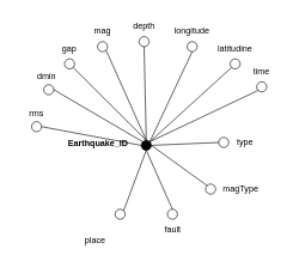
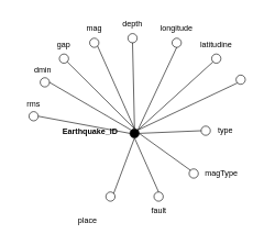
  <mxCell id="0" />
  <mxCell id="1" parent="0" />
  <mxCell id="2" value="" style="ellipse;whiteSpace=wrap;html=1;aspect=fixed;fillColor=#000000;" parent="1" vertex="1"><mxGeometry x="196" y="195" width="14" height="14" as="geometry" /></mxCell>
  <mxCell id="3" value="&lt;b&gt;Earthquake_ID&lt;/b&gt;" style="text;html=1;align=center;verticalAlign=middle;whiteSpace=wrap;rounded=0;" parent="1" vertex="1"><mxGeometry x="106" y="185" width="60" height="30" as="geometry" /></mxCell>
- <mxCell id="4" value="time" style="text;html=1;align=center;verticalAlign=middle;whiteSpace=wrap;rounded=0;" parent="1" vertex="1"><mxGeometry x="334" y="83.5" width="60" height="30" as="geometry" /></mxCell>
  <mxCell id="5" value="" style="ellipse;whiteSpace=wrap;html=1;aspect=fixed;fillColor=#FFFFFF;" parent="1" vertex="1"><mxGeometry x="357" y="113.5" width="14" height="14" as="geometry" /></mxCell>
  <mxCell id="6" value="latitudine" style="text;html=1;align=center;verticalAlign=middle;whiteSpace=wrap;rounded=0;" parent="1" vertex="1"><mxGeometry x="297" y="51.5" width="60" height="30" as="geometry" /></mxCell>
  <mxCell id="7" value="" style="ellipse;whiteSpace=wrap;html=1;aspect=fixed;fillColor=#FFFFFF;" parent="1" vertex="1"><mxGeometry x="320" y="81.5" width="14" height="14" as="geometry" /></mxCell>
  <mxCell id="8" value="longitude" style="text;html=1;align=center;verticalAlign=middle;whiteSpace=wrap;rounded=0;" parent="1" vertex="1"><mxGeometry x="237" y="27.5" width="60" height="30" as="geometry" /></mxCell>
  <mxCell id="9" value="" style="ellipse;whiteSpace=wrap;html=1;aspect=fixed;fillColor=#FFFFFF;" parent="1" vertex="1"><mxGeometry x="260" y="57.5" width="14" height="14" as="geometry" /></mxCell>
  <mxCell id="10" value="depth" style="text;html=1;align=center;verticalAlign=middle;whiteSpace=wrap;rounded=0;" parent="1" vertex="1"><mxGeometry x="170" y="20.5" width="60" height="30" as="geometry" /></mxCell>
  <mxCell id="11" value="" style="ellipse;whiteSpace=wrap;html=1;aspect=fixed;fillColor=#FFFFFF;" parent="1" vertex="1"><mxGeometry x="193" y="50.5" width="14" height="14" as="geometry" /></mxCell>
  <mxCell id="12" value="mag" style="text;html=1;align=center;verticalAlign=middle;whiteSpace=wrap;rounded=0;" parent="1" vertex="1"><mxGeometry x="112" y="27.5" width="60" height="30" as="geometry" /></mxCell>
  <mxCell id="13" value="" style="ellipse;whiteSpace=wrap;html=1;aspect=fixed;fillColor=#FFFFFF;" parent="1" vertex="1"><mxGeometry x="135" y="57.5" width="14" height="14" as="geometry" /></mxCell>
  <mxCell id="14" value="gap" style="text;html=1;align=center;verticalAlign=middle;whiteSpace=wrap;rounded=0;" parent="1" vertex="1"><mxGeometry x="66" y="51.5" width="60" height="30" as="geometry" /></mxCell>
  <mxCell id="15" value="" style="ellipse;whiteSpace=wrap;html=1;aspect=fixed;fillColor=#FFFFFF;" parent="1" vertex="1"><mxGeometry x="89" y="81.5" width="14" height="14" as="geometry" /></mxCell>
  <mxCell id="16" value="dmin" style="text;html=1;align=center;verticalAlign=middle;whiteSpace=wrap;rounded=0;" parent="1" vertex="1"><mxGeometry x="34" y="90.5" width="60" height="30" as="geometry" /></mxCell>
  <mxCell id="17" value="rms" style="text;html=1;align=center;verticalAlign=middle;whiteSpace=wrap;rounded=0;" parent="1" vertex="1"><mxGeometry x="20" y="142.5" width="60" height="30" as="geometry" /></mxCell>
  <mxCell id="18" value="" style="endArrow=none;html=1;rounded=0;entryX=0;entryY=1;entryDx=0;entryDy=0;exitX=1;exitY=0;exitDx=0;exitDy=0;" parent="1" source="2" target="7" edge="1"><mxGeometry width="50" height="50" relative="1" as="geometry"><mxPoint x="210" y="109" as="sourcePoint" /><mxPoint x="260" y="59" as="targetPoint" /></mxGeometry></mxCell>
  <mxCell id="19" value="" style="endArrow=none;html=1;rounded=0;entryX=0.5;entryY=1;entryDx=0;entryDy=0;exitX=1;exitY=0;exitDx=0;exitDy=0;" parent="1" source="2" target="9" edge="1"><mxGeometry width="50" height="50" relative="1" as="geometry"><mxPoint x="210" y="109" as="sourcePoint" /><mxPoint x="260" y="59" as="targetPoint" /></mxGeometry></mxCell>
  <mxCell id="20" value="" style="endArrow=none;html=1;rounded=0;entryX=0.5;entryY=1;entryDx=0;entryDy=0;exitX=0.5;exitY=0;exitDx=0;exitDy=0;" parent="1" source="2" target="11" edge="1"><mxGeometry width="50" height="50" relative="1" as="geometry"><mxPoint x="210" y="109" as="sourcePoint" /><mxPoint x="260" y="59" as="targetPoint" /></mxGeometry></mxCell>
  <mxCell id="21" value="" style="endArrow=none;html=1;rounded=0;entryX=1;entryY=1;entryDx=0;entryDy=0;exitX=0.5;exitY=0;exitDx=0;exitDy=0;" parent="1" source="2" target="13" edge="1"><mxGeometry width="50" height="50" relative="1" as="geometry"><mxPoint x="210" y="109" as="sourcePoint" /><mxPoint x="260" y="59" as="targetPoint" /></mxGeometry></mxCell>
  <mxCell id="22" value="" style="endArrow=none;html=1;rounded=0;entryX=1;entryY=1;entryDx=0;entryDy=0;exitX=0.5;exitY=0;exitDx=0;exitDy=0;" parent="1" source="2" target="15" edge="1"><mxGeometry width="50" height="50" relative="1" as="geometry"><mxPoint x="210" y="109" as="sourcePoint" /><mxPoint x="260" y="59" as="targetPoint" /></mxGeometry></mxCell>
  <mxCell id="23" value="magType" style="text;html=1;align=center;verticalAlign=middle;whiteSpace=wrap;rounded=0;" parent="1" vertex="1"><mxGeometry x="304.75" y="248" width="60" height="30" as="geometry" /></mxCell>
  <mxCell id="24" value="" style="ellipse;whiteSpace=wrap;html=1;aspect=fixed;fillColor=#FFFFFF;" parent="1" vertex="1"><mxGeometry x="285.75" y="256" width="14" height="14" as="geometry" /></mxCell>
  <mxCell id="25" value="type" style="text;html=1;align=center;verticalAlign=middle;whiteSpace=wrap;rounded=0;" parent="1" vertex="1"><mxGeometry x="311" y="183" width="60" height="30" as="geometry" /></mxCell>
  <mxCell id="26" value="" style="ellipse;whiteSpace=wrap;html=1;aspect=fixed;fillColor=#FFFFFF;" parent="1" vertex="1"><mxGeometry x="304" y="191" width="14" height="14" as="geometry" /></mxCell>
  <mxCell id="27" value="place" style="text;html=1;align=center;verticalAlign=middle;whiteSpace=wrap;rounded=0;" parent="1" vertex="1"><mxGeometry x="101.5" y="320" width="60" height="30" as="geometry" /></mxCell>
  <mxCell id="28" value="" style="ellipse;whiteSpace=wrap;html=1;aspect=fixed;fillColor=#FFFFFF;" parent="1" vertex="1"><mxGeometry x="159.5" y="291" width="14" height="14" as="geometry" /></mxCell>
  <mxCell id="29" value="fault" style="text;html=1;align=center;verticalAlign=middle;whiteSpace=wrap;rounded=0;" parent="1" vertex="1"><mxGeometry x="209.5" y="305" width="60" height="30" as="geometry" /></mxCell>
  <mxCell id="30" value="" style="ellipse;whiteSpace=wrap;html=1;aspect=fixed;fillColor=#FFFFFF;" parent="1" vertex="1"><mxGeometry x="232.5" y="291" width="14" height="14" as="geometry" /></mxCell>
  <mxCell id="31" value="" style="ellipse;whiteSpace=wrap;html=1;aspect=fixed;fillColor=#FFFFFF;" parent="1" vertex="1"><mxGeometry x="43" y="169" width="14" height="14" as="geometry" /></mxCell>
  <mxCell id="32" value="" style="ellipse;whiteSpace=wrap;html=1;aspect=fixed;fillColor=#FFFFFF;" parent="1" vertex="1"><mxGeometry x="60" y="117.5" width="14" height="14" as="geometry" /></mxCell>
  <mxCell id="33" value="" style="endArrow=none;html=1;rounded=0;entryX=0;entryY=0.5;entryDx=0;entryDy=0;exitX=1;exitY=0.5;exitDx=0;exitDy=0;" edge="1" parent="1" source="2" target="26"><mxGeometry width="50" height="50" relative="1" as="geometry"><mxPoint x="143" y="168" as="sourcePoint" /><mxPoint x="193" y="118" as="targetPoint" /></mxGeometry></mxCell>
  <mxCell id="34" value="" style="endArrow=none;html=1;rounded=0;entryX=0.5;entryY=1;entryDx=0;entryDy=0;exitX=0.5;exitY=0;exitDx=0;exitDy=0;" edge="1" parent="1" source="30" target="2"><mxGeometry width="50" height="50" relative="1" as="geometry"><mxPoint x="143" y="168" as="sourcePoint" /><mxPoint x="193" y="118" as="targetPoint" /></mxGeometry></mxCell>
  <mxCell id="35" value="" style="endArrow=none;html=1;rounded=0;entryX=0.5;entryY=1;entryDx=0;entryDy=0;exitX=1;exitY=0;exitDx=0;exitDy=0;" edge="1" parent="1" source="28" target="2"><mxGeometry width="50" height="50" relative="1" as="geometry"><mxPoint x="143" y="168" as="sourcePoint" /><mxPoint x="193" y="118" as="targetPoint" /></mxGeometry></mxCell>
  <mxCell id="36" value="" style="endArrow=none;html=1;rounded=0;entryX=0;entryY=1;entryDx=0;entryDy=0;exitX=1;exitY=0;exitDx=0;exitDy=0;" edge="1" parent="1" source="2" target="5"><mxGeometry width="50" height="50" relative="1" as="geometry"><mxPoint x="143" y="168" as="sourcePoint" /><mxPoint x="193" y="118" as="targetPoint" /></mxGeometry></mxCell>
  <mxCell id="37" value="" style="endArrow=none;html=1;rounded=0;entryX=1;entryY=0.5;entryDx=0;entryDy=0;exitX=0;exitY=0.5;exitDx=0;exitDy=0;" edge="1" parent="1" source="2" target="31"><mxGeometry width="50" height="50" relative="1" as="geometry"><mxPoint x="143" y="168" as="sourcePoint" /><mxPoint x="193" y="118" as="targetPoint" /></mxGeometry></mxCell>
  <mxCell id="38" value="" style="endArrow=none;html=1;rounded=0;entryX=1;entryY=0.5;entryDx=0;entryDy=0;exitX=0;exitY=0;exitDx=0;exitDy=0;" edge="1" parent="1" source="2" target="32"><mxGeometry width="50" height="50" relative="1" as="geometry"><mxPoint x="143" y="168" as="sourcePoint" /><mxPoint x="193" y="118" as="targetPoint" /></mxGeometry></mxCell>
  <mxCell id="39" value="" style="endArrow=none;html=1;rounded=0;entryX=0;entryY=0;entryDx=0;entryDy=0;exitX=1;exitY=0.5;exitDx=0;exitDy=0;" edge="1" parent="1" source="2" target="24"><mxGeometry width="50" height="50" relative="1" as="geometry"><mxPoint x="143" y="168" as="sourcePoint" /><mxPoint x="193" y="118" as="targetPoint" /></mxGeometry></mxCell>
